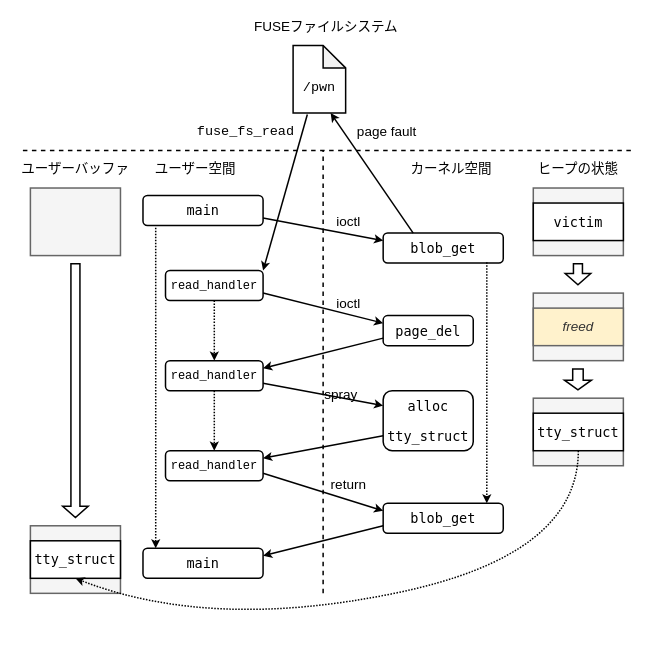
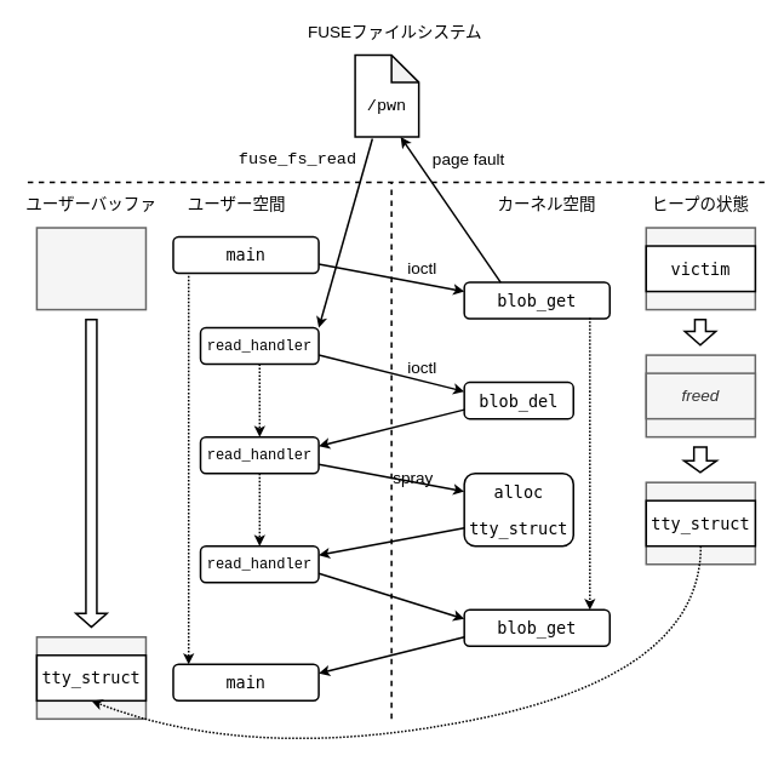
  <mxCell id="0" />
  <mxCell id="1" parent="0" />
  <mxCell id="2" value="" style="endArrow=none;dashed=1;html=1;rounded=0;strokeWidth=2;" edge="1" parent="1"><mxGeometry width="50" height="50" relative="1" as="geometry"><mxPoint x="430" y="790" as="sourcePoint" /><mxPoint x="430" y="200" as="targetPoint" /></mxGeometry></mxCell>
  <mxCell id="3" value="&lt;font style=&quot;font-size: 18px;&quot;&gt;ユーザー空間&lt;br&gt;&lt;/font&gt;" style="text;html=1;strokeColor=none;fillColor=none;align=center;verticalAlign=middle;whiteSpace=wrap;rounded=0;" vertex="1" parent="1"><mxGeometry x="200" y="210" width="120" height="30" as="geometry" /></mxCell>
  <mxCell id="4" value="&lt;font style=&quot;font-size: 18px;&quot;&gt;カーネル空間&lt;br&gt;&lt;/font&gt;" style="text;html=1;strokeColor=none;fillColor=none;align=center;verticalAlign=middle;whiteSpace=wrap;rounded=0;" vertex="1" parent="1"><mxGeometry x="541" y="210" width="120" height="30" as="geometry" /></mxCell>
  <mxCell id="5" value="&lt;pre&gt;main&lt;/pre&gt;" style="rounded=1;whiteSpace=wrap;html=1;fontSize=18;strokeWidth=2;" vertex="1" parent="1"><mxGeometry x="190" y="260" width="160" height="40" as="geometry" /></mxCell>
  <mxCell id="6" value="&lt;pre&gt;blob_get&lt;/pre&gt;" style="rounded=1;whiteSpace=wrap;html=1;fontSize=18;strokeWidth=2;" vertex="1" parent="1"><mxGeometry x="510" y="310" width="160" height="40" as="geometry" /></mxCell>
  <mxCell id="7" style="edgeStyle=orthogonalEdgeStyle;rounded=0;orthogonalLoop=1;jettySize=auto;html=1;exitX=0.5;exitY=1;exitDx=0;exitDy=0;entryX=0.5;entryY=0;entryDx=0;entryDy=0;fontSize=18;strokeWidth=2;dashed=1;dashPattern=1 1;" edge="1" parent="1" source="8" target="16"><mxGeometry relative="1" as="geometry" /></mxCell>
  <mxCell id="8" value="&lt;font style=&quot;font-size: 16px;&quot; face=&quot;Courier New&quot;&gt;read_handler&lt;/font&gt;" style="rounded=1;whiteSpace=wrap;html=1;fontSize=18;strokeWidth=2;" vertex="1" parent="1"><mxGeometry x="220" y="360" width="130" height="40" as="geometry" /></mxCell>
  <mxCell id="9" value="" style="endArrow=classic;html=1;rounded=0;fontSize=18;strokeWidth=2;exitX=1;exitY=0.75;exitDx=0;exitDy=0;entryX=0;entryY=0.25;entryDx=0;entryDy=0;" edge="1" parent="1" source="5" target="6"><mxGeometry width="50" height="50" relative="1" as="geometry"><mxPoint x="420" y="510" as="sourcePoint" /><mxPoint x="470" y="460" as="targetPoint" /></mxGeometry></mxCell>
  <mxCell id="10" value="" style="endArrow=classic;html=1;rounded=0;fontSize=18;strokeWidth=2;exitX=0.25;exitY=0;exitDx=0;exitDy=0;" edge="1" parent="1" source="6"><mxGeometry width="50" height="50" relative="1" as="geometry"><mxPoint x="360" y="300" as="sourcePoint" /><mxPoint x="440" y="150" as="targetPoint" /></mxGeometry></mxCell>
  <mxCell id="11" value="ioctl" style="text;html=1;strokeColor=none;fillColor=none;align=center;verticalAlign=middle;whiteSpace=wrap;rounded=0;fontSize=18;" vertex="1" parent="1"><mxGeometry x="434" y="280" width="60" height="30" as="geometry" /></mxCell>
  <mxCell id="12" value="page fault" style="text;html=1;strokeColor=none;fillColor=none;align=center;verticalAlign=middle;whiteSpace=wrap;rounded=0;fontSize=18;" vertex="1" parent="1"><mxGeometry x="460" y="160" width="110" height="30" as="geometry" /></mxCell>
- <mxCell id="13" value="&lt;pre&gt;page_del&lt;/pre&gt;" style="rounded=1;whiteSpace=wrap;html=1;fontSize=18;strokeWidth=2;" vertex="1" parent="1"><mxGeometry x="510" y="420" width="120" height="40" as="geometry" /></mxCell>
+ <mxCell id="13" value="&lt;pre&gt;blob_del&lt;/pre&gt;" style="rounded=1;whiteSpace=wrap;html=1;fontSize=18;strokeWidth=2;" vertex="1" parent="1"><mxGeometry x="510" y="420" width="120" height="40" as="geometry" /></mxCell>
  <mxCell id="14" value="" style="endArrow=classic;html=1;rounded=0;fontSize=18;strokeWidth=2;exitX=1;exitY=0.75;exitDx=0;exitDy=0;entryX=0;entryY=0.25;entryDx=0;entryDy=0;" edge="1" parent="1" source="8" target="13"><mxGeometry width="50" height="50" relative="1" as="geometry"><mxPoint x="360" y="300" as="sourcePoint" /><mxPoint x="520" y="330" as="targetPoint" /></mxGeometry></mxCell>
  <mxCell id="15" value="ioctl" style="text;html=1;strokeColor=none;fillColor=none;align=center;verticalAlign=middle;whiteSpace=wrap;rounded=0;fontSize=18;" vertex="1" parent="1"><mxGeometry x="434" y="390" width="60" height="30" as="geometry" /></mxCell>
  <mxCell id="16" value="&lt;font style=&quot;font-size: 16px;&quot; face=&quot;Courier New&quot;&gt;read_handler&lt;/font&gt;" style="rounded=1;whiteSpace=wrap;html=1;fontSize=18;strokeWidth=2;" vertex="1" parent="1"><mxGeometry x="220" y="480" width="130" height="40" as="geometry" /></mxCell>
  <mxCell id="17" value="" style="endArrow=classic;html=1;rounded=0;fontSize=18;strokeWidth=2;exitX=0;exitY=0.75;exitDx=0;exitDy=0;entryX=1;entryY=0.25;entryDx=0;entryDy=0;" edge="1" parent="1" source="13" target="16"><mxGeometry width="50" height="50" relative="1" as="geometry"><mxPoint x="364" y="510" as="sourcePoint" /><mxPoint x="524" y="550" as="targetPoint" /></mxGeometry></mxCell>
  <mxCell id="18" value="&lt;div&gt;&lt;pre&gt;alloc&lt;/pre&gt;&lt;pre&gt;tty_struct&lt;/pre&gt;&lt;/div&gt;" style="rounded=1;whiteSpace=wrap;html=1;fontSize=18;strokeWidth=2;" vertex="1" parent="1"><mxGeometry x="510" y="520" width="120" height="80" as="geometry" /></mxCell>
  <mxCell id="19" value="" style="endArrow=classic;html=1;rounded=0;fontSize=18;strokeWidth=2;exitX=1;exitY=0.75;exitDx=0;exitDy=0;entryX=0;entryY=0.25;entryDx=0;entryDy=0;" edge="1" parent="1" source="16" target="18"><mxGeometry width="50" height="50" relative="1" as="geometry"><mxPoint x="360" y="400" as="sourcePoint" /><mxPoint x="520" y="440" as="targetPoint" /></mxGeometry></mxCell>
  <mxCell id="20" value="spray" style="text;html=1;strokeColor=none;fillColor=none;align=center;verticalAlign=middle;whiteSpace=wrap;rounded=0;fontSize=18;" vertex="1" parent="1"><mxGeometry x="424" y="510" width="60" height="30" as="geometry" /></mxCell>
  <mxCell id="21" value="&lt;font style=&quot;font-size: 16px;&quot; face=&quot;Courier New&quot;&gt;read_handler&lt;/font&gt;" style="rounded=1;whiteSpace=wrap;html=1;fontSize=18;strokeWidth=2;" vertex="1" parent="1"><mxGeometry x="220" y="600" width="130" height="40" as="geometry" /></mxCell>
  <mxCell id="22" style="edgeStyle=orthogonalEdgeStyle;rounded=0;orthogonalLoop=1;jettySize=auto;html=1;exitX=0.5;exitY=1;exitDx=0;exitDy=0;dashed=1;dashPattern=1 1;fontSize=18;strokeWidth=2;" edge="1" parent="1" source="18"><mxGeometry relative="1" as="geometry"><mxPoint x="570" y="600" as="targetPoint" /></mxGeometry></mxCell>
  <mxCell id="23" value="" style="endArrow=classic;html=1;rounded=0;fontSize=18;strokeWidth=2;exitX=0;exitY=0.75;exitDx=0;exitDy=0;entryX=1;entryY=0.25;entryDx=0;entryDy=0;" edge="1" parent="1" source="18" target="21"><mxGeometry width="50" height="50" relative="1" as="geometry"><mxPoint x="360" y="520" as="sourcePoint" /><mxPoint x="520" y="550" as="targetPoint" /></mxGeometry></mxCell>
  <mxCell id="24" value="&lt;pre&gt;blob_get&lt;/pre&gt;" style="rounded=1;whiteSpace=wrap;html=1;fontSize=18;strokeWidth=2;" vertex="1" parent="1"><mxGeometry x="510" y="670" width="160" height="40" as="geometry" /></mxCell>
  <mxCell id="25" value="" style="endArrow=classic;html=1;rounded=0;fontSize=18;strokeWidth=2;entryX=0;entryY=0.25;entryDx=0;entryDy=0;exitX=1;exitY=0.75;exitDx=0;exitDy=0;" edge="1" parent="1" source="21" target="24"><mxGeometry width="50" height="50" relative="1" as="geometry"><mxPoint x="450" y="690" as="sourcePoint" /><mxPoint x="390" y="650" as="targetPoint" /></mxGeometry></mxCell>
  <mxCell id="26" style="edgeStyle=orthogonalEdgeStyle;rounded=0;orthogonalLoop=1;jettySize=auto;html=1;entryX=0.863;entryY=0;entryDx=0;entryDy=0;fontSize=18;strokeWidth=2;dashed=1;dashPattern=1 1;exitX=0.863;exitY=0.975;exitDx=0;exitDy=0;exitPerimeter=0;entryPerimeter=0;" edge="1" parent="1" source="6" target="24"><mxGeometry relative="1" as="geometry"><mxPoint x="660" y="480" as="sourcePoint" /><mxPoint x="300" y="490" as="targetPoint" /></mxGeometry></mxCell>
  <mxCell id="27" value="" style="rounded=0;whiteSpace=wrap;html=1;fontSize=18;strokeWidth=2;fillColor=#f5f5f5;fontColor=#333333;strokeColor=#666666;" vertex="1" parent="1"><mxGeometry x="710" y="250" width="120" height="90" as="geometry" /></mxCell>
  <mxCell id="28" value="&lt;font style=&quot;font-size: 18px;&quot;&gt;ヒープの状態&lt;br&gt;&lt;/font&gt;" style="text;html=1;strokeColor=none;fillColor=none;align=center;verticalAlign=middle;whiteSpace=wrap;rounded=0;" vertex="1" parent="1"><mxGeometry x="710" y="210" width="120" height="30" as="geometry" /></mxCell>
  <mxCell id="29" value="&lt;pre&gt;victim&lt;/pre&gt;" style="rounded=0;whiteSpace=wrap;html=1;fontSize=18;strokeWidth=2;" vertex="1" parent="1"><mxGeometry x="710" y="270" width="120" height="50" as="geometry" /></mxCell>
  <mxCell id="30" value="" style="rounded=0;whiteSpace=wrap;html=1;fontSize=18;strokeWidth=2;fillColor=#f5f5f5;fontColor=#333333;strokeColor=#666666;" vertex="1" parent="1"><mxGeometry x="710" y="390" width="120" height="90" as="geometry" /></mxCell>
- <mxCell id="31" value="&lt;i&gt;freed&lt;/i&gt;" style="rounded=0;whiteSpace=wrap;html=1;fontSize=18;strokeWidth=2;fillColor=#fff2cc;fontColor=#333333;strokeColor=#666666;" vertex="1" parent="1"><mxGeometry x="710" y="410" width="120" height="50" as="geometry" /></mxCell>
+ <mxCell id="31" value="&lt;i&gt;freed&lt;/i&gt;" style="rounded=0;whiteSpace=wrap;html=1;fontSize=18;strokeWidth=2;fillColor=#f5f5f5;fontColor=#333333;strokeColor=#666666;" vertex="1" parent="1"><mxGeometry x="710" y="410" width="120" height="50" as="geometry" /></mxCell>
  <mxCell id="32" value="" style="rounded=0;whiteSpace=wrap;html=1;fontSize=18;strokeWidth=2;fillColor=#f5f5f5;fontColor=#333333;strokeColor=#666666;" vertex="1" parent="1"><mxGeometry x="710" y="530" width="120" height="90" as="geometry" /></mxCell>
  <mxCell id="33" value="&lt;pre&gt;tty_struct&lt;/pre&gt;" style="rounded=0;whiteSpace=wrap;html=1;fontSize=18;strokeWidth=2;" vertex="1" parent="1"><mxGeometry x="710" y="550" width="120" height="50" as="geometry" /></mxCell>
  <mxCell id="34" value="" style="shape=flexArrow;endArrow=classic;html=1;rounded=0;fontSize=18;strokeWidth=2;width=11;endSize=4.33;" edge="1" parent="1"><mxGeometry width="50" height="50" relative="1" as="geometry"><mxPoint x="769.5" y="350" as="sourcePoint" /><mxPoint x="769.5" y="380" as="targetPoint" /></mxGeometry></mxCell>
  <mxCell id="35" value="" style="shape=flexArrow;endArrow=classic;html=1;rounded=0;fontSize=18;strokeWidth=2;width=13;endSize=3.67;" edge="1" parent="1"><mxGeometry width="50" height="50" relative="1" as="geometry"><mxPoint x="769.5" y="490" as="sourcePoint" /><mxPoint x="769.5" y="520" as="targetPoint" /></mxGeometry></mxCell>
  <mxCell id="36" value="&lt;pre&gt;main&lt;/pre&gt;" style="rounded=1;whiteSpace=wrap;html=1;fontSize=18;strokeWidth=2;" vertex="1" parent="1"><mxGeometry x="190" y="730" width="160" height="40" as="geometry" /></mxCell>
  <mxCell id="37" value="" style="endArrow=classic;html=1;rounded=0;fontSize=18;strokeWidth=2;entryX=1;entryY=0.25;entryDx=0;entryDy=0;exitX=0;exitY=0.75;exitDx=0;exitDy=0;" edge="1" parent="1" source="24" target="36"><mxGeometry width="50" height="50" relative="1" as="geometry"><mxPoint x="360" y="640" as="sourcePoint" /><mxPoint x="520" y="690" as="targetPoint" /></mxGeometry></mxCell>
  <mxCell id="38" style="edgeStyle=orthogonalEdgeStyle;rounded=0;orthogonalLoop=1;jettySize=auto;html=1;fontSize=18;strokeWidth=2;dashed=1;dashPattern=1 1;exitX=0.5;exitY=1;exitDx=0;exitDy=0;entryX=0.5;entryY=0;entryDx=0;entryDy=0;" edge="1" parent="1" source="16" target="21"><mxGeometry relative="1" as="geometry"><mxPoint x="310" y="570" as="sourcePoint" /><mxPoint x="290" y="600" as="targetPoint" /></mxGeometry></mxCell>
  <mxCell id="39" style="edgeStyle=orthogonalEdgeStyle;rounded=0;orthogonalLoop=1;jettySize=auto;html=1;fontSize=18;strokeWidth=2;dashed=1;dashPattern=1 1;exitX=0.106;exitY=1.075;exitDx=0;exitDy=0;exitPerimeter=0;entryX=0.106;entryY=0;entryDx=0;entryDy=0;entryPerimeter=0;" edge="1" parent="1" source="5" target="36"><mxGeometry relative="1" as="geometry"><mxPoint x="300" y="530" as="sourcePoint" /><mxPoint x="300" y="610" as="targetPoint" /></mxGeometry></mxCell>
- <mxCell id="40" value="return" style="text;html=1;strokeColor=none;fillColor=none;align=center;verticalAlign=middle;whiteSpace=wrap;rounded=0;fontSize=18;" vertex="1" parent="1"><mxGeometry x="434" y="630" width="60" height="30" as="geometry" /></mxCell>
  <mxCell id="41" value="" style="rounded=0;whiteSpace=wrap;html=1;fontSize=18;strokeWidth=2;fillColor=#f5f5f5;fontColor=#333333;strokeColor=#666666;" vertex="1" parent="1"><mxGeometry x="40" y="250" width="120" height="90" as="geometry" /></mxCell>
  <mxCell id="42" value="&lt;font style=&quot;font-size: 18px;&quot;&gt;ユーザーバッファ&lt;br&gt;&lt;/font&gt;" style="text;html=1;strokeColor=none;fillColor=none;align=center;verticalAlign=middle;whiteSpace=wrap;rounded=0;" vertex="1" parent="1"><mxGeometry y="210" width="160" height="30" as="geometry" x="20" /></mxCell>
  <mxCell id="43" value="" style="rounded=0;whiteSpace=wrap;html=1;fontSize=18;strokeWidth=2;fillColor=#f5f5f5;fontColor=#333333;strokeColor=#666666;" vertex="1" parent="1"><mxGeometry x="40" y="700" width="120" height="90" as="geometry" /></mxCell>
  <mxCell id="44" value="&lt;pre&gt;tty_struct&lt;/pre&gt;" style="rounded=0;whiteSpace=wrap;html=1;fontSize=18;strokeWidth=2;" vertex="1" parent="1"><mxGeometry x="40" y="720" width="120" height="50" as="geometry" /></mxCell>
  <mxCell id="45" value="" style="shape=flexArrow;endArrow=classic;html=1;rounded=0;fontSize=18;strokeWidth=2;width=11;endSize=4.33;" edge="1" parent="1"><mxGeometry width="50" height="50" relative="1" as="geometry"><mxPoint x="100" y="350" as="sourcePoint" /><mxPoint x="100" y="690" as="targetPoint" /></mxGeometry></mxCell>
  <mxCell id="46" value="" style="curved=1;endArrow=classic;html=1;rounded=0;fontSize=18;strokeWidth=2;entryX=0.5;entryY=1;entryDx=0;entryDy=0;dashed=1;dashPattern=1 1;" edge="1" parent="1" source="33" target="44"><mxGeometry width="50" height="50" relative="1" as="geometry"><mxPoint x="410" y="600" as="sourcePoint" /><mxPoint x="460" y="550" as="targetPoint" /><Array as="points"><mxPoint x="770" y="740" /><mxPoint x="280" y="840" /></Array></mxGeometry></mxCell>
  <mxCell id="47" value="&lt;div align=&quot;center&quot;&gt;&lt;font style=&quot;font-size: 18px;&quot;&gt;FUSEファイルシステム&lt;/font&gt;&lt;/div&gt;" style="text;html=1;strokeColor=none;fillColor=none;align=center;verticalAlign=middle;whiteSpace=wrap;rounded=0;" vertex="1" parent="1"><mxGeometry x="327" y="20" width="214" height="30" as="geometry" /></mxCell>
  <mxCell id="48" value="&lt;br&gt;&lt;div&gt;/pwn&lt;/div&gt;" style="shape=note;whiteSpace=wrap;html=1;backgroundOutline=1;darkOpacity=0.05;fontFamily=Courier New;fontSize=18;strokeWidth=2;" vertex="1" parent="1"><mxGeometry x="390" y="60" width="70" height="90" as="geometry" /></mxCell>
  <mxCell id="49" value="" style="endArrow=classic;html=1;rounded=0;fontSize=18;strokeWidth=2;exitX=0.271;exitY=1.022;exitDx=0;exitDy=0;exitPerimeter=0;entryX=1;entryY=0;entryDx=0;entryDy=0;" edge="1" parent="1" source="48" target="8"><mxGeometry width="50" height="50" relative="1" as="geometry"><mxPoint x="498" y="320" as="sourcePoint" /><mxPoint x="388" y="160" as="targetPoint" /></mxGeometry></mxCell>
  <mxCell id="50" value="&lt;font face=&quot;Courier New&quot;&gt;fuse_fs_read&lt;/font&gt;" style="text;html=1;strokeColor=none;fillColor=none;align=center;verticalAlign=middle;whiteSpace=wrap;rounded=0;fontSize=18;" vertex="1" parent="1"><mxGeometry x="272" y="160" width="110" height="30" as="geometry" /></mxCell>
  <mxCell id="51" value="" style="endArrow=none;dashed=1;html=1;rounded=0;strokeWidth=2;" edge="1" parent="1"><mxGeometry width="50" height="50" relative="1" as="geometry"><mxPoint x="840" y="200" as="sourcePoint" /><mxPoint x="30" y="200" as="targetPoint" /></mxGeometry></mxCell>
